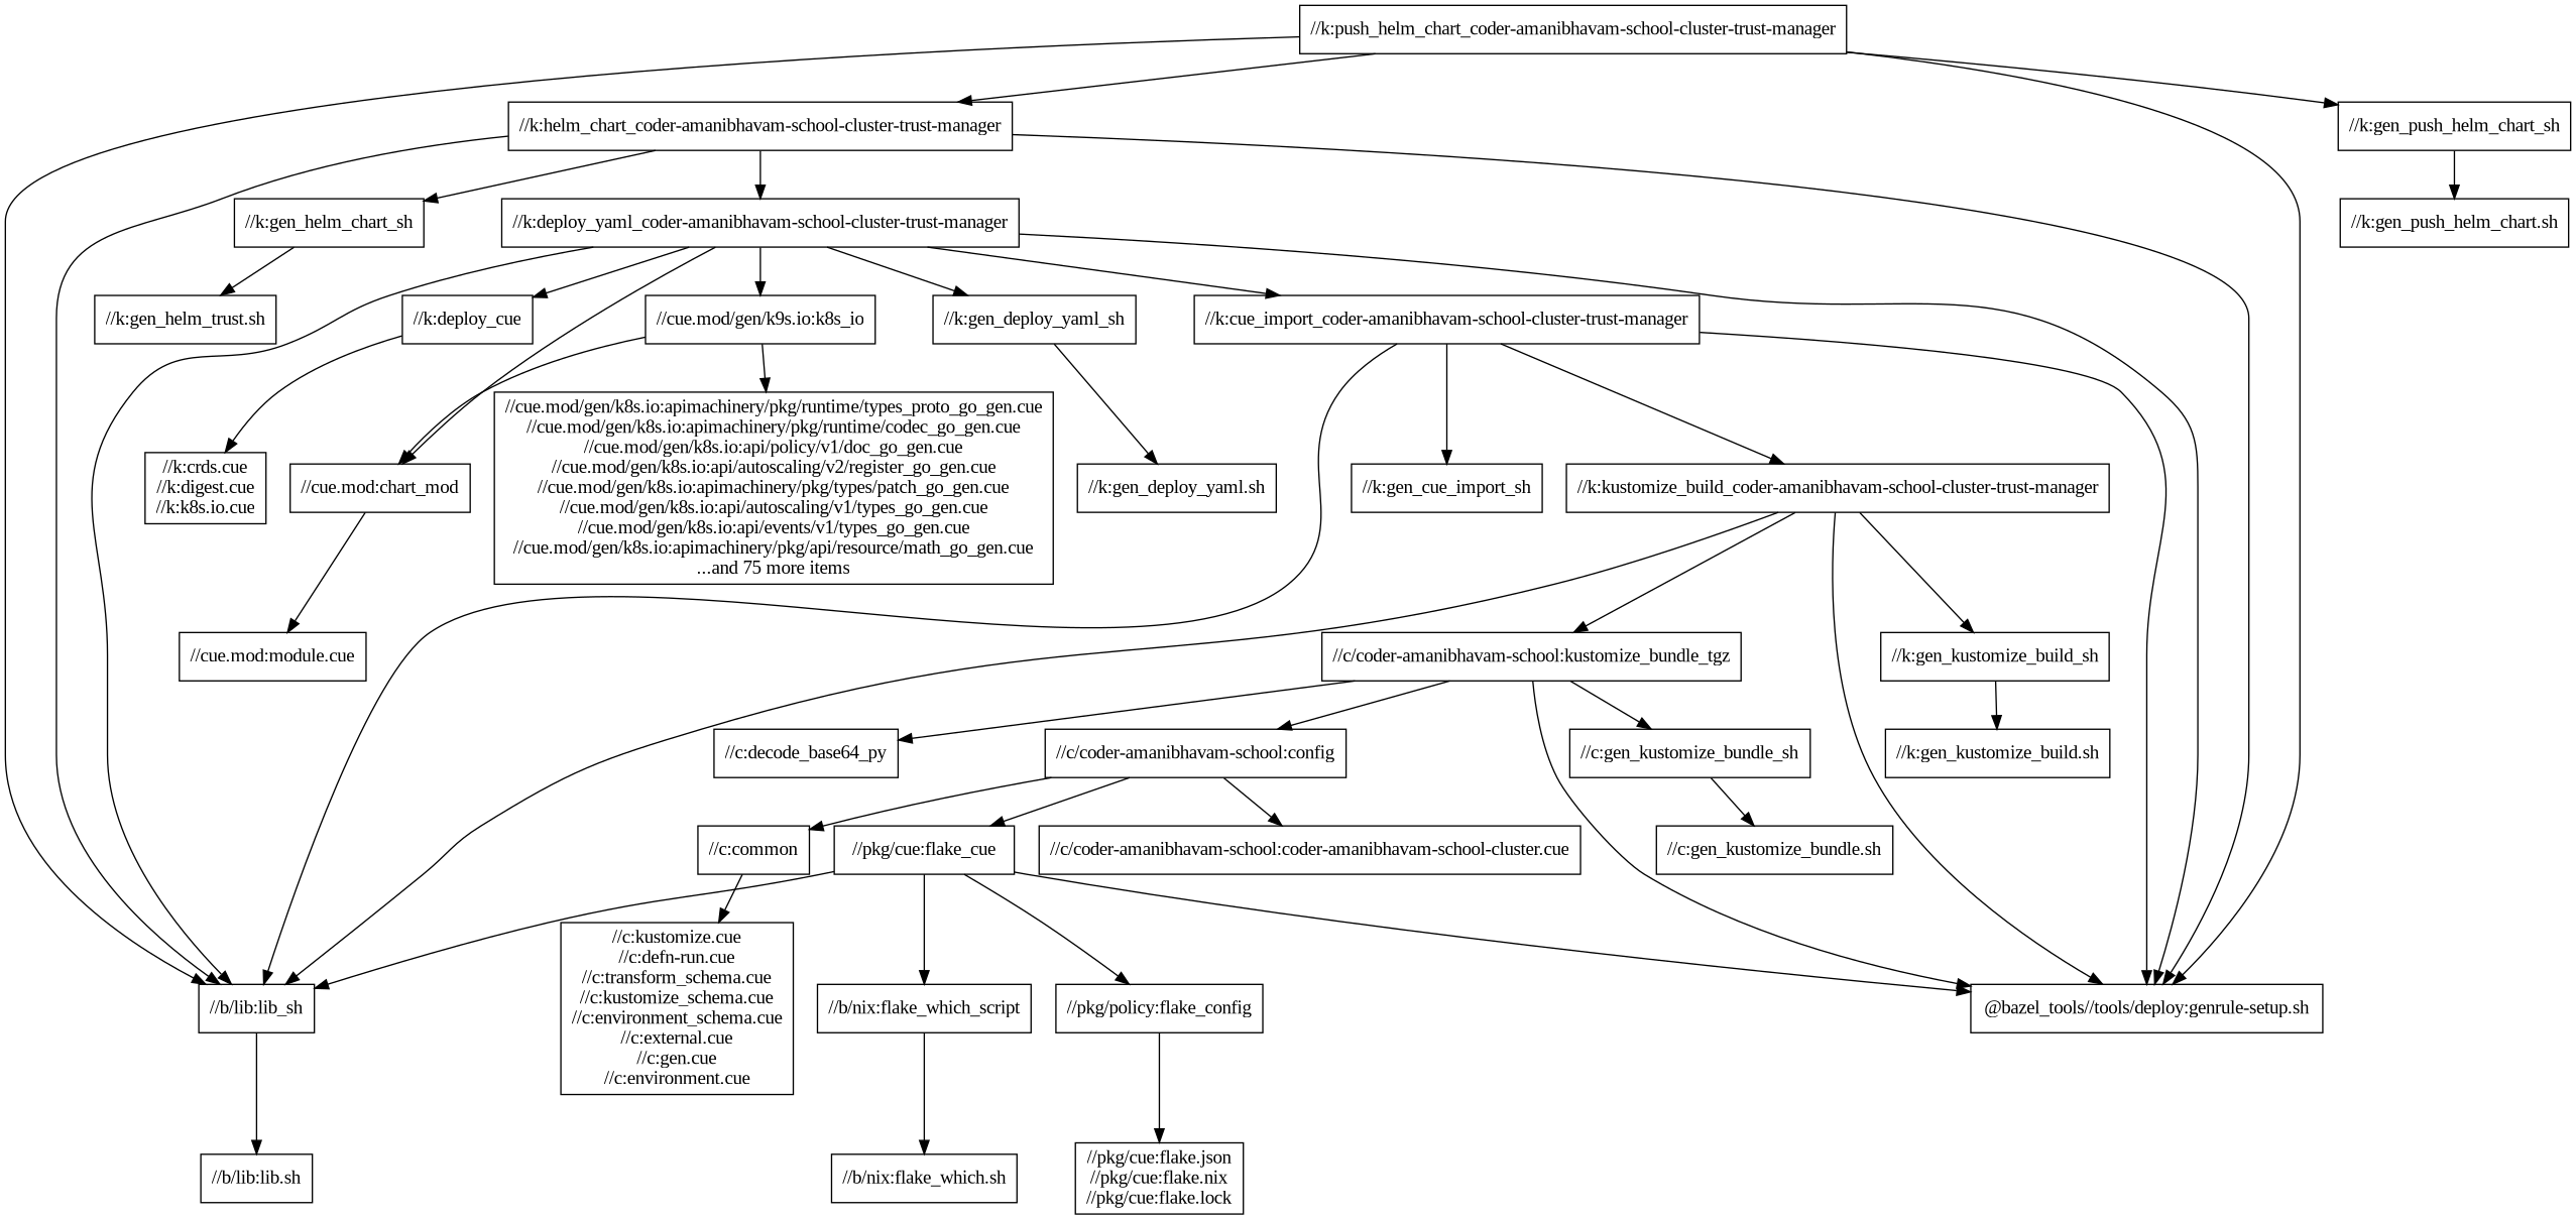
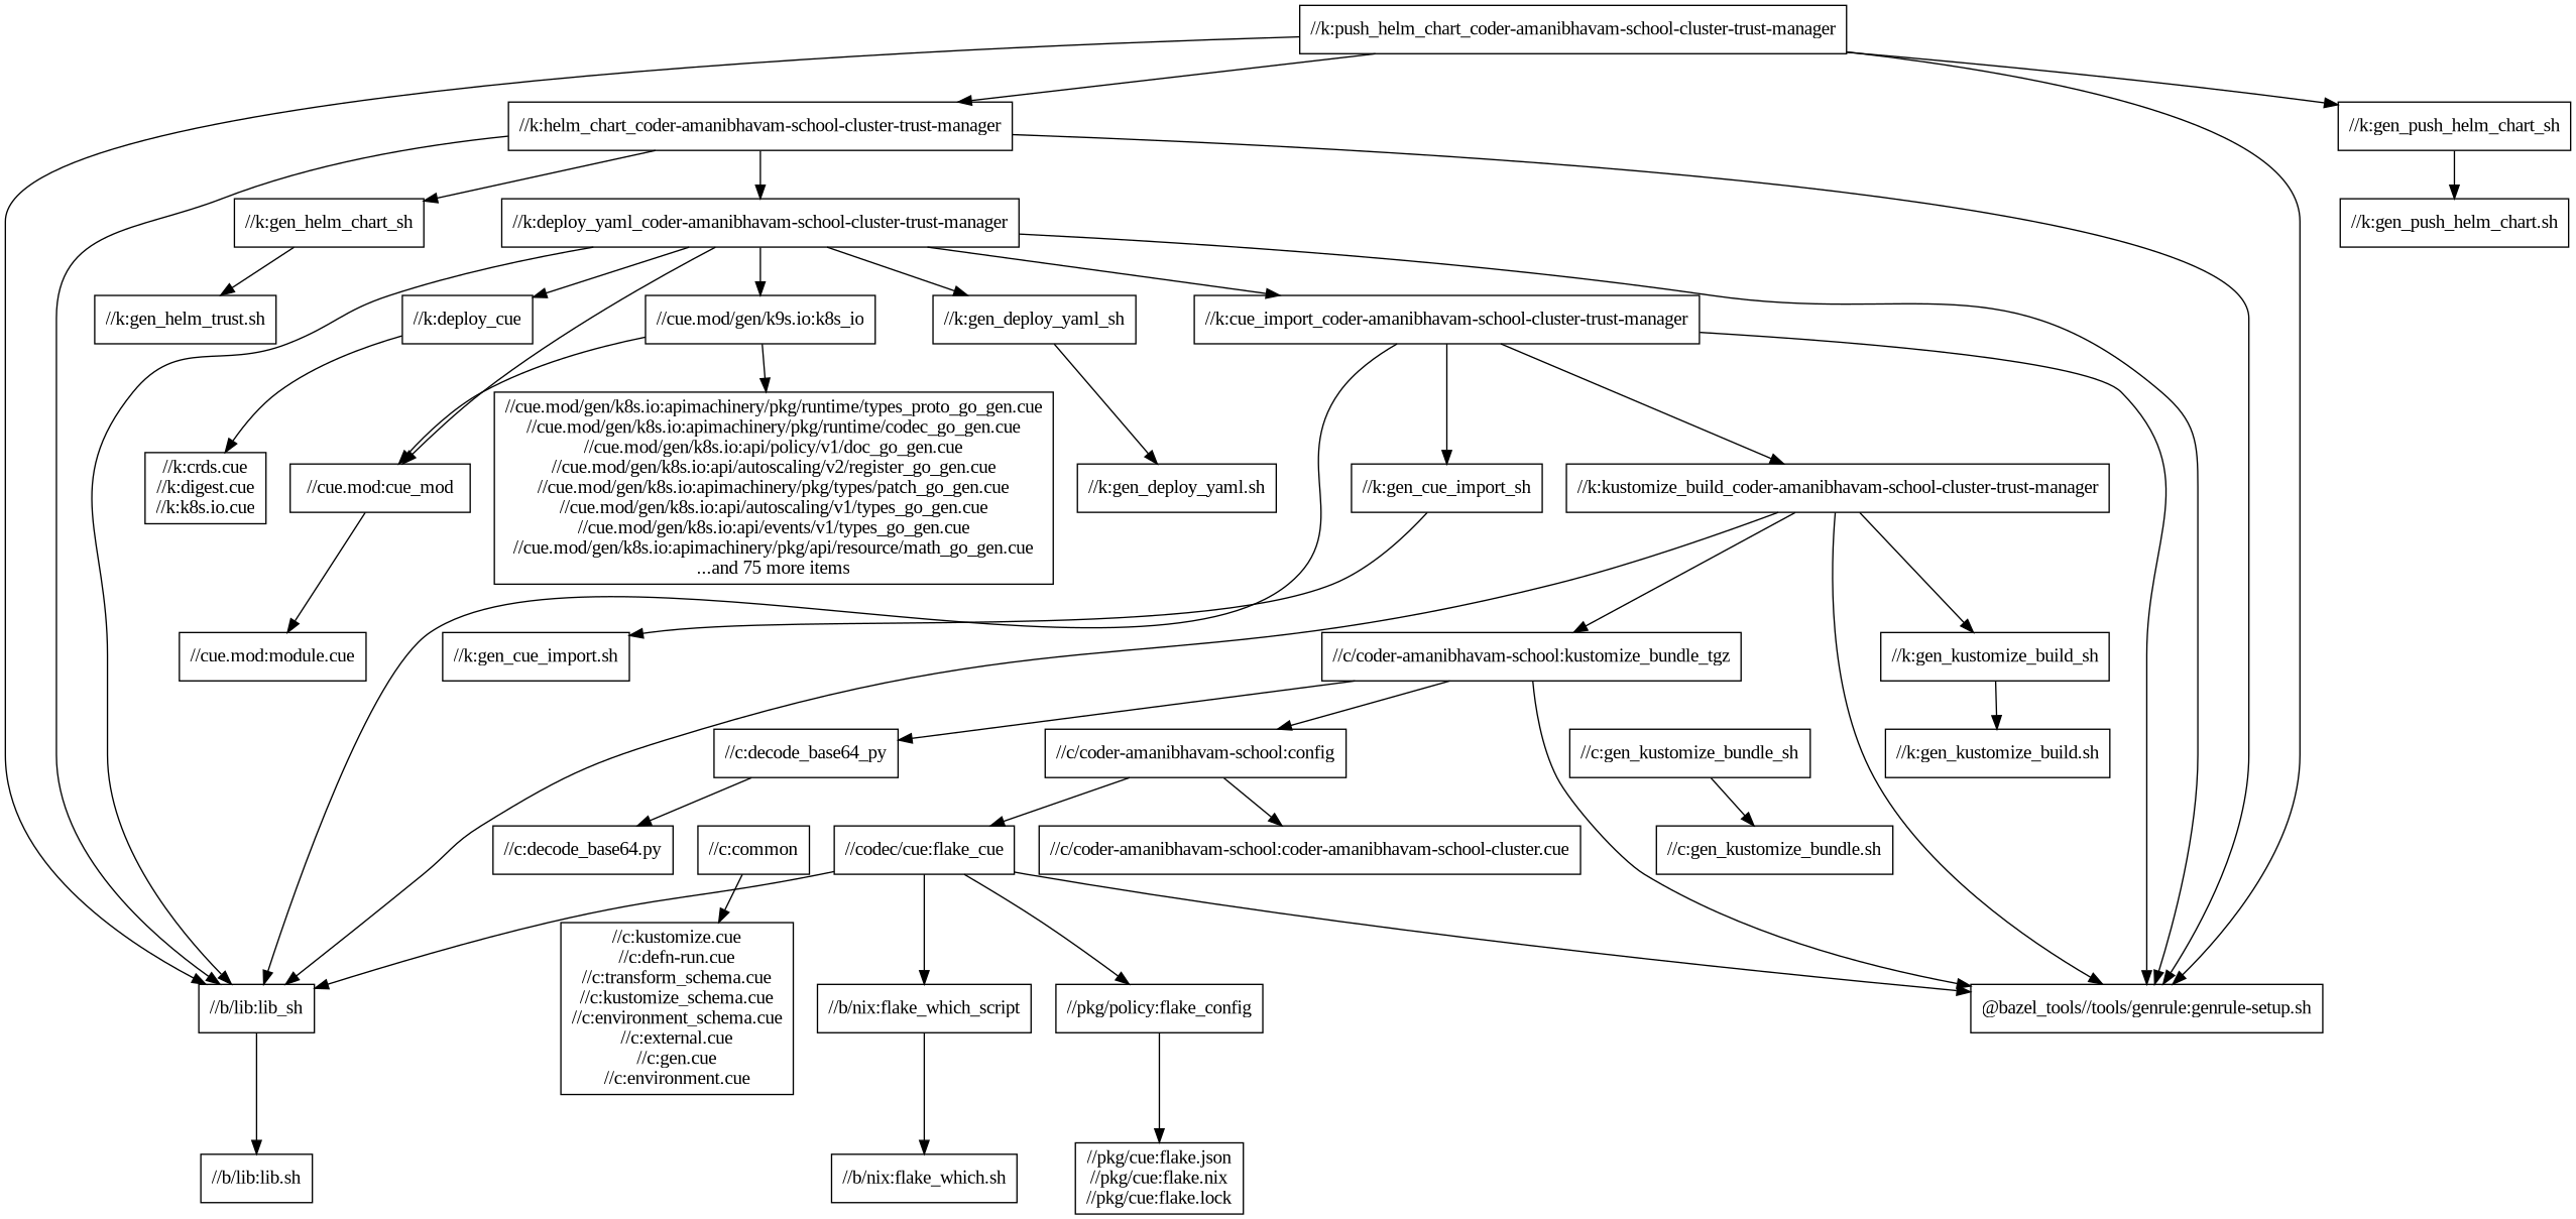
  digraph {
    fontname="Liberation Serif"
    node [fontname="Liberation Serif" shape=box]
    edge [fontname="Liberation Serif"]
    "//k:push_helm_chart_coder-amanibhavam-school-cluster-trust-manager"
    "//k:helm_chart_coder-amanibhavam-school-cluster-trust-manager"
    "//k:gen_push_helm_chart_sh"
    "//b/lib:lib_sh"
-   "@bazel_tools//tools/genrule:genrule-setup.sh" [label="@bazel_tools//tools/deploy:genrule-setup.sh"]
+   "@bazel_tools//tools/genrule:genrule-setup.sh"
    "//k:deploy_yaml_coder-amanibhavam-school-cluster-trust-manager"
    "//k:gen_helm_chart_sh"
    "//k:gen_push_helm_chart.sh"
    "//b/lib:lib.sh"
    "//k:cue_import_coder-amanibhavam-school-cluster-trust-manager"
    "//k:deploy_cue"
    "//k:gen_deploy_yaml_sh"
-   "//cue.mod:cue_mod" [label="//cue.mod:chart_mod"]
+   "//cue.mod:cue_mod"
    n14 [label="//cue.mod/gen/k9s.io:k8s_io"]
    n15 [label="//k:gen_helm_trust.sh"]
    "//k:kustomize_build_coder-amanibhavam-school-cluster-trust-manager"
    "//k:gen_cue_import_sh"
    "//k:crds.cue\n//k:digest.cue\n//k:k8s.io.cue"
    "//k:gen_deploy_yaml.sh"
    "//cue.mod:module.cue"
    "//cue.mod/gen/k8s.io:apimachinery/pkg/runtime/types_proto_go_gen.cue\n//cue.mod/gen/k8s.io:apimachinery/pkg/runtime/codec_go_gen.cue\n//cue.mod/gen/k8s.io:api/policy/v1/doc_go_gen.cue\n//cue.mod/gen/k8s.io:api/autoscaling/v2/register_go_gen.cue\n//cue.mod/gen/k8s.io:apimachinery/pkg/types/patch_go_gen.cue\n//cue.mod/gen/k8s.io:api/autoscaling/v1/types_go_gen.cue\n//cue.mod/gen/k8s.io:api/events/v1/types_go_gen.cue\n//cue.mod/gen/k8s.io:apimachinery/pkg/api/resource/math_go_gen.cue\n...and 75 more items"
    "//k:gen_kustomize_build_sh"
    "//c/coder-amanibhavam-school:kustomize_bundle_tgz"
+   "//k:gen_cue_import.sh"
    "//k:gen_kustomize_build.sh"
    "//c/coder-amanibhavam-school:config"
    "//c:gen_kustomize_bundle_sh"
    "//c:decode_base64_py"
-   "//pkg/cue:flake_cue"
+   "//pkg/cue:flake_cue" [label="//codec/cue:flake_cue"]
    "//c/coder-amanibhavam-school:coder-amanibhavam-school-cluster.cue"
    "//c:common"
    "//c:gen_kustomize_bundle.sh"
+   "//c:decode_base64.py"
    n34 [label="//pkg/policy:flake_config"]
    "//b/nix:flake_which_script"
    "//c:kustomize.cue\n//c:defn-run.cue\n//c:transform_schema.cue\n//c:kustomize_schema.cue\n//c:environment_schema.cue\n//c:external.cue\n//c:gen.cue\n//c:environment.cue"
    "//pkg/cue:flake.json\n//pkg/cue:flake.nix\n//pkg/cue:flake.lock"
    "//b/nix:flake_which.sh"
    "//k:push_helm_chart_coder-amanibhavam-school-cluster-trust-manager" -> "//k:helm_chart_coder-amanibhavam-school-cluster-trust-manager"
    "//k:push_helm_chart_coder-amanibhavam-school-cluster-trust-manager" -> "//k:gen_push_helm_chart_sh"
    "//k:push_helm_chart_coder-amanibhavam-school-cluster-trust-manager" -> "//b/lib:lib_sh"
    "//k:push_helm_chart_coder-amanibhavam-school-cluster-trust-manager" -> "@bazel_tools//tools/genrule:genrule-setup.sh"
    "//k:helm_chart_coder-amanibhavam-school-cluster-trust-manager" -> "//b/lib:lib_sh"
    "//k:helm_chart_coder-amanibhavam-school-cluster-trust-manager" -> "@bazel_tools//tools/genrule:genrule-setup.sh"
    "//k:helm_chart_coder-amanibhavam-school-cluster-trust-manager" -> "//k:deploy_yaml_coder-amanibhavam-school-cluster-trust-manager"
    "//k:helm_chart_coder-amanibhavam-school-cluster-trust-manager" -> "//k:gen_helm_chart_sh"
    "//k:gen_push_helm_chart_sh" -> "//k:gen_push_helm_chart.sh"
    "//b/lib:lib_sh" -> "//b/lib:lib.sh"
    "//k:deploy_yaml_coder-amanibhavam-school-cluster-trust-manager" -> "//b/lib:lib_sh"
    "//k:deploy_yaml_coder-amanibhavam-school-cluster-trust-manager" -> "@bazel_tools//tools/genrule:genrule-setup.sh"
    "//k:deploy_yaml_coder-amanibhavam-school-cluster-trust-manager" -> "//k:cue_import_coder-amanibhavam-school-cluster-trust-manager"
    "//k:deploy_yaml_coder-amanibhavam-school-cluster-trust-manager" -> "//k:deploy_cue"
    "//k:deploy_yaml_coder-amanibhavam-school-cluster-trust-manager" -> "//k:gen_deploy_yaml_sh"
    "//k:deploy_yaml_coder-amanibhavam-school-cluster-trust-manager" -> "//cue.mod:cue_mod"
    "//k:deploy_yaml_coder-amanibhavam-school-cluster-trust-manager" -> n14
    "//k:gen_helm_chart_sh" -> n15
    "//k:cue_import_coder-amanibhavam-school-cluster-trust-manager" -> "//b/lib:lib_sh"
    "//k:cue_import_coder-amanibhavam-school-cluster-trust-manager" -> "@bazel_tools//tools/genrule:genrule-setup.sh"
    "//k:cue_import_coder-amanibhavam-school-cluster-trust-manager" -> "//k:kustomize_build_coder-amanibhavam-school-cluster-trust-manager"
    "//k:cue_import_coder-amanibhavam-school-cluster-trust-manager" -> "//k:gen_cue_import_sh"
    "//k:deploy_cue" -> "//k:crds.cue\n//k:digest.cue\n//k:k8s.io.cue"
    "//k:gen_deploy_yaml_sh" -> "//k:gen_deploy_yaml.sh"
    "//cue.mod:cue_mod" -> "//cue.mod:module.cue"
    n14 -> "//cue.mod:cue_mod"
    n14 -> "//cue.mod/gen/k8s.io:apimachinery/pkg/runtime/types_proto_go_gen.cue\n//cue.mod/gen/k8s.io:apimachinery/pkg/runtime/codec_go_gen.cue\n//cue.mod/gen/k8s.io:api/policy/v1/doc_go_gen.cue\n//cue.mod/gen/k8s.io:api/autoscaling/v2/register_go_gen.cue\n//cue.mod/gen/k8s.io:apimachinery/pkg/types/patch_go_gen.cue\n//cue.mod/gen/k8s.io:api/autoscaling/v1/types_go_gen.cue\n//cue.mod/gen/k8s.io:api/events/v1/types_go_gen.cue\n//cue.mod/gen/k8s.io:apimachinery/pkg/api/resource/math_go_gen.cue\n...and 75 more items"
    "//k:kustomize_build_coder-amanibhavam-school-cluster-trust-manager" -> "//b/lib:lib_sh"
    "//k:kustomize_build_coder-amanibhavam-school-cluster-trust-manager" -> "@bazel_tools//tools/genrule:genrule-setup.sh"
    "//k:kustomize_build_coder-amanibhavam-school-cluster-trust-manager" -> "//k:gen_kustomize_build_sh"
    "//k:kustomize_build_coder-amanibhavam-school-cluster-trust-manager" -> "//c/coder-amanibhavam-school:kustomize_bundle_tgz"
+   "//k:gen_cue_import_sh" -> "//k:gen_cue_import.sh"
    "//k:gen_kustomize_build_sh" -> "//k:gen_kustomize_build.sh"
    "//c/coder-amanibhavam-school:kustomize_bundle_tgz" -> "@bazel_tools//tools/genrule:genrule-setup.sh"
    "//c/coder-amanibhavam-school:kustomize_bundle_tgz" -> "//c/coder-amanibhavam-school:config"
-   "//c/coder-amanibhavam-school:kustomize_bundle_tgz" -> "//c:gen_kustomize_bundle_sh"
    "//c/coder-amanibhavam-school:kustomize_bundle_tgz" -> "//c:decode_base64_py"
    "//c/coder-amanibhavam-school:config" -> "//pkg/cue:flake_cue"
    "//c/coder-amanibhavam-school:config" -> "//c/coder-amanibhavam-school:coder-amanibhavam-school-cluster.cue"
-   "//c/coder-amanibhavam-school:config" -> "//c:common"
    "//c:gen_kustomize_bundle_sh" -> "//c:gen_kustomize_bundle.sh"
+   "//c:decode_base64_py" -> "//c:decode_base64.py"
    "//pkg/cue:flake_cue" -> "//b/lib:lib_sh"
    "//pkg/cue:flake_cue" -> "@bazel_tools//tools/genrule:genrule-setup.sh"
    "//pkg/cue:flake_cue" -> n34
    "//pkg/cue:flake_cue" -> "//b/nix:flake_which_script"
    "//c:common" -> "//c:kustomize.cue\n//c:defn-run.cue\n//c:transform_schema.cue\n//c:kustomize_schema.cue\n//c:environment_schema.cue\n//c:external.cue\n//c:gen.cue\n//c:environment.cue"
    n34 -> "//pkg/cue:flake.json\n//pkg/cue:flake.nix\n//pkg/cue:flake.lock"
    "//b/nix:flake_which_script" -> "//b/nix:flake_which.sh"
  }
